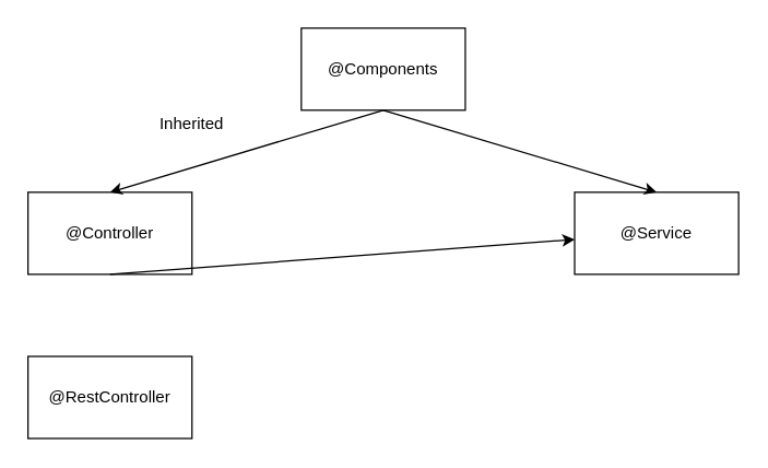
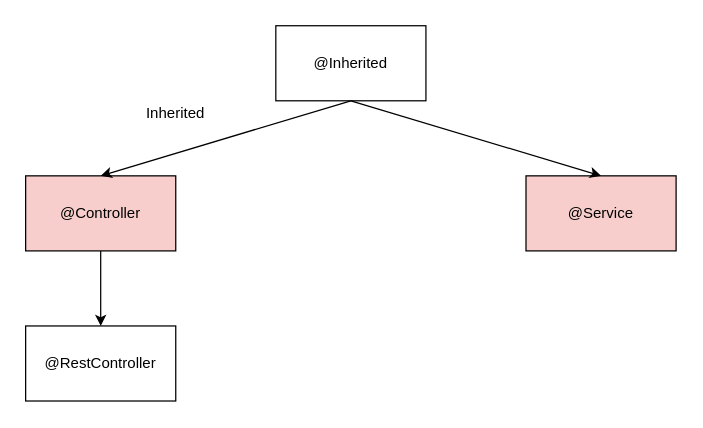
  <mxCell id="0" />
  <mxCell id="1" parent="0" />
- <mxCell id="2" value="@Components" style="rounded=0;whiteSpace=wrap;html=1;" vertex="1" parent="1"><mxGeometry x="220" y="20" width="120" height="60" as="geometry" /></mxCell>
- <mxCell id="3" value="@Controller" style="rounded=0;whiteSpace=wrap;html=1;" vertex="1" parent="1"><mxGeometry x="20" y="140" width="120" height="60" as="geometry" /></mxCell>
- <mxCell id="4" value="@Service" style="rounded=0;whiteSpace=wrap;html=1;" vertex="1" parent="1"><mxGeometry x="420" y="140" width="120" height="60" as="geometry" /></mxCell>
+ <mxCell id="2" value="@Inherited" style="rounded=0;whiteSpace=wrap;html=1;" vertex="1" parent="1"><mxGeometry x="220" y="20" width="120" height="60" as="geometry" /></mxCell>
+ <mxCell id="3" value="@Controller" style="rounded=0;whiteSpace=wrap;html=1;fillColor=#f8cecc;" vertex="1" parent="1"><mxGeometry x="20" y="140" width="120" height="60" as="geometry" /></mxCell>
+ <mxCell id="4" value="@Service" style="rounded=0;whiteSpace=wrap;html=1;fillColor=#f8cecc;" vertex="1" parent="1"><mxGeometry x="420" y="140" width="120" height="60" as="geometry" /></mxCell>
  <mxCell id="5" value="@RestController" style="rounded=0;whiteSpace=wrap;html=1;" vertex="1" parent="1"><mxGeometry x="20" y="260" width="120" height="60" as="geometry" /></mxCell>
- <mxCell id="6" value="" style="endArrow=classic;html=1;exitX=0.5;exitY=1;exitDx=0;exitDy=0;" edge="1" parent="1" source="3" target="4"><mxGeometry width="50" height="50" relative="1" as="geometry"><mxPoint x="270" y="190" as="sourcePoint" /><mxPoint x="320" y="140" as="targetPoint" /></mxGeometry></mxCell>
+ <mxCell id="6" value="" style="endArrow=classic;html=1;exitX=0.5;exitY=1;exitDx=0;exitDy=0;entryX=0.5;entryY=0;entryDx=0;entryDy=0;" edge="1" parent="1" source="3" target="5"><mxGeometry width="50" height="50" relative="1" as="geometry"><mxPoint x="270" y="190" as="sourcePoint" /><mxPoint x="320" y="140" as="targetPoint" /></mxGeometry></mxCell>
  <mxCell id="7" value="" style="endArrow=classic;html=1;exitX=0.5;exitY=1;exitDx=0;exitDy=0;entryX=0.5;entryY=0;entryDx=0;entryDy=0;" edge="1" parent="1" source="2" target="3"><mxGeometry width="50" height="50" relative="1" as="geometry"><mxPoint x="270" y="190" as="sourcePoint" /><mxPoint x="320" y="140" as="targetPoint" /></mxGeometry></mxCell>
  <mxCell id="8" value="" style="endArrow=classic;html=1;entryX=0.5;entryY=0;entryDx=0;entryDy=0;exitX=0.5;exitY=1;exitDx=0;exitDy=0;" edge="1" parent="1" source="2" target="4"><mxGeometry width="50" height="50" relative="1" as="geometry"><mxPoint x="270" y="190" as="sourcePoint" /><mxPoint x="320" y="140" as="targetPoint" /></mxGeometry></mxCell>
  <mxCell id="9" value="Inherited" style="text;html=1;strokeColor=none;fillColor=none;align=center;verticalAlign=middle;whiteSpace=wrap;rounded=0;" vertex="1" parent="1"><mxGeometry x="120" y="80" width="40" height="20" as="geometry" /></mxCell>
